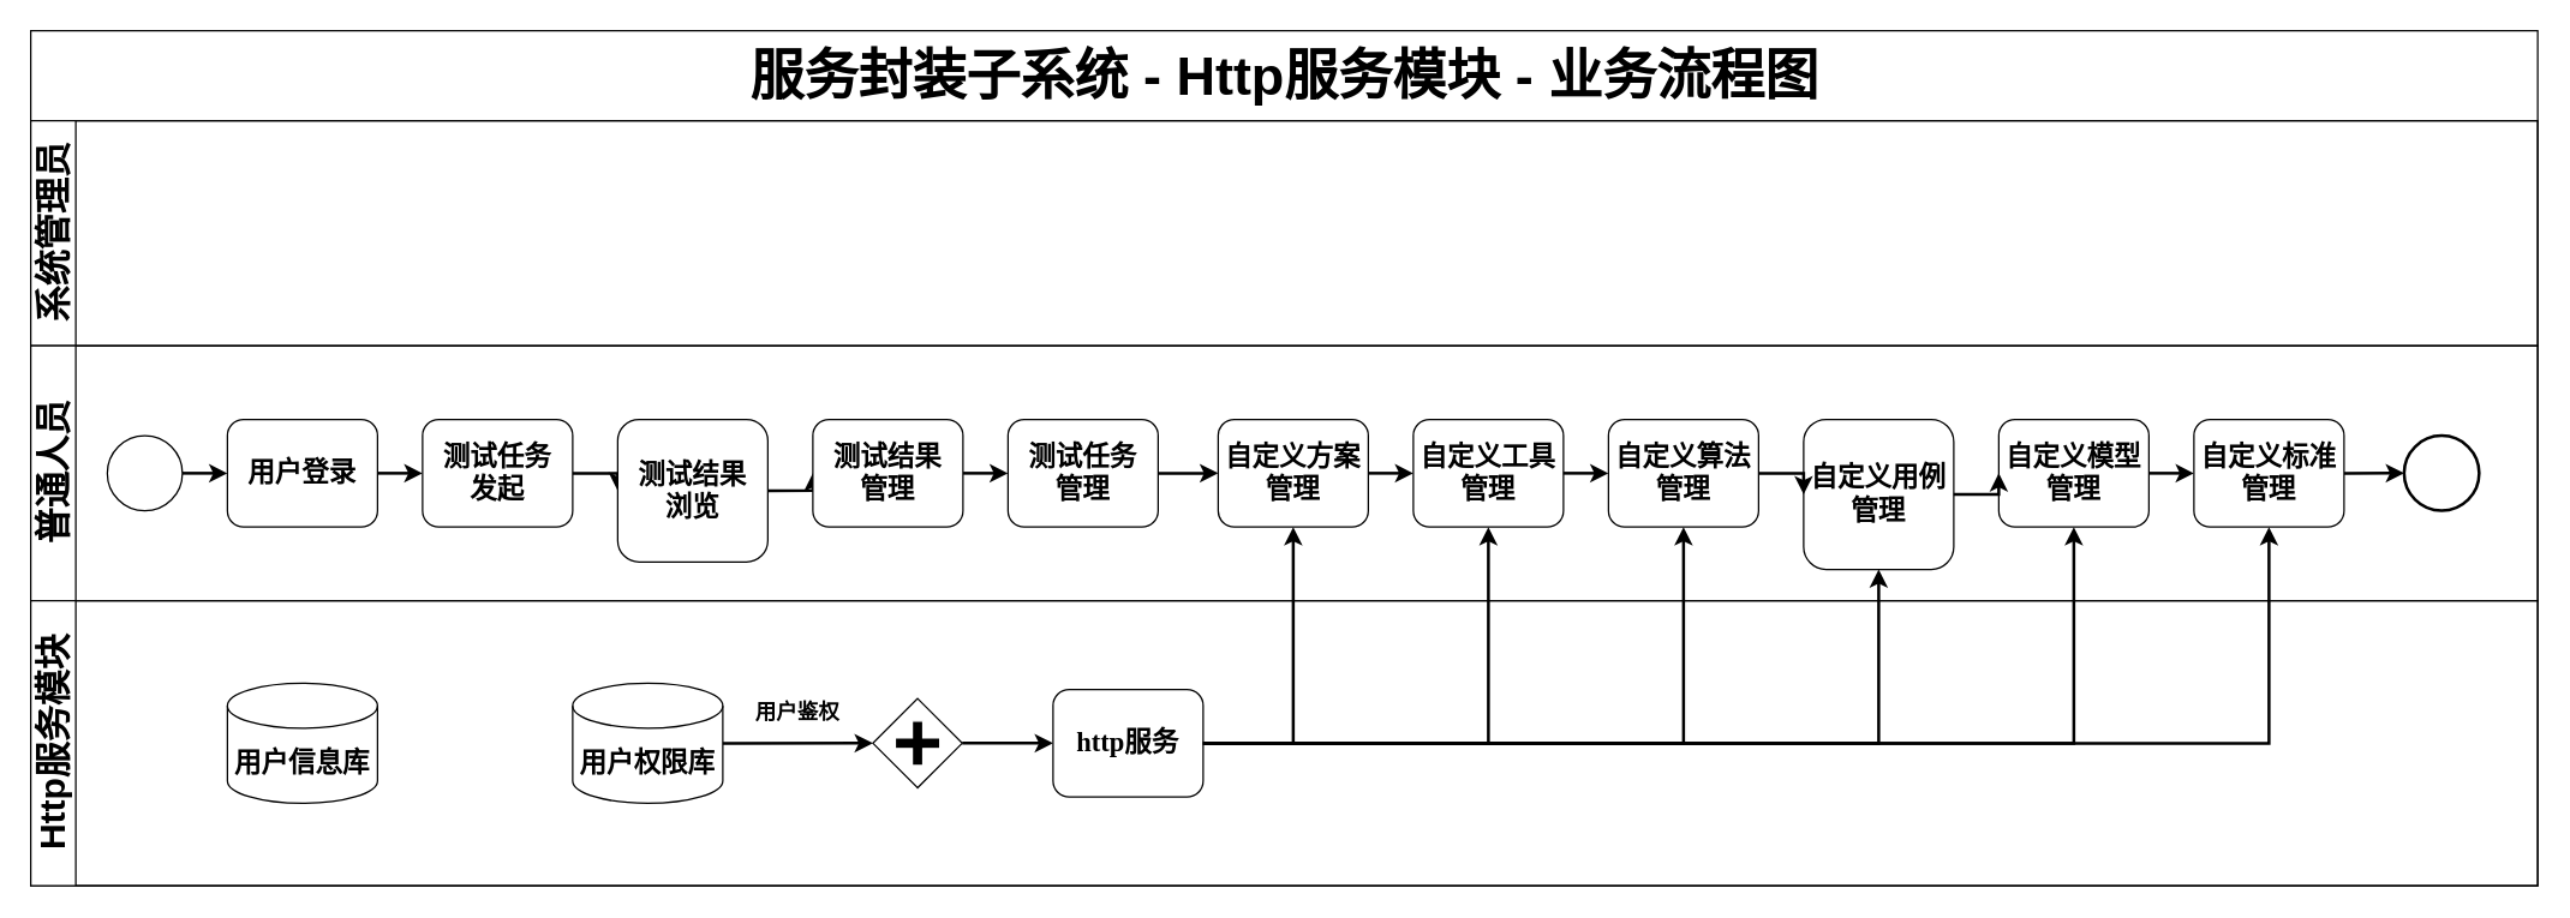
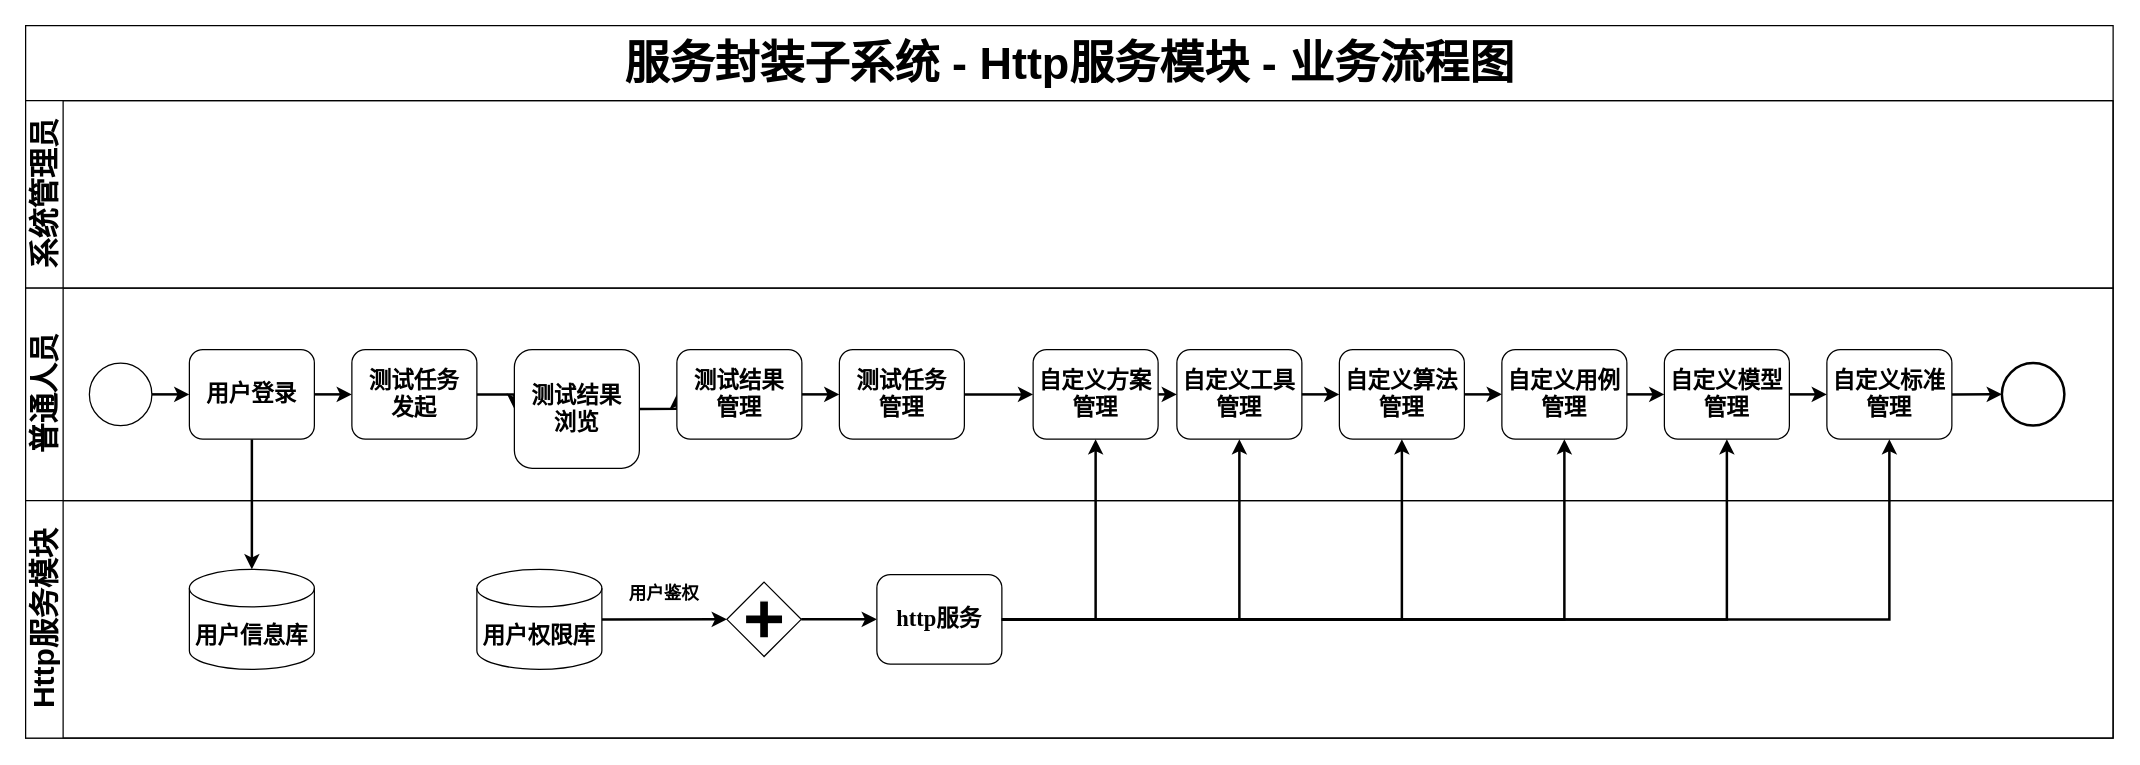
  <mxCell id="0" />
  <mxCell id="1" parent="0" />
  <mxCell id="2" value="&lt;span style=&quot;font-family: &amp;#34;helvetica&amp;#34;&quot;&gt;&lt;font style=&quot;font-size: 36px&quot;&gt;服务封装子系统 - Http服务模块 - 业务流程图&lt;/font&gt;&lt;/span&gt;" style="swimlane;html=1;childLayout=stackLayout;horizontal=1;startSize=60;horizontalStack=0;rounded=0;shadow=0;labelBackgroundColor=none;strokeWidth=1;fontFamily=Verdana;fontSize=8;align=center;" parent="1" vertex="1"><mxGeometry x="20" y="20" width="1670" height="570" as="geometry" /></mxCell>
+ <mxCell id="3" style="edgeStyle=orthogonalEdgeStyle;rounded=0;orthogonalLoop=1;jettySize=auto;html=1;exitX=0.5;exitY=1;exitDx=0;exitDy=0;entryX=0.5;entryY=0;entryDx=0;entryDy=0;entryPerimeter=0;strokeWidth=2;" parent="2" source="9" target="32" edge="1"><mxGeometry relative="1" as="geometry" /></mxCell>
  <mxCell id="4" value="&lt;font style=&quot;font-size: 24px&quot;&gt;系统管理员&lt;/font&gt;" style="swimlane;html=1;startSize=30;horizontal=0;" parent="2" vertex="1"><mxGeometry y="60" width="1670" height="150" as="geometry"><mxRectangle y="20" width="680" height="20" as="alternateBounds" /></mxGeometry></mxCell>
  <mxCell id="5" value="&lt;font style=&quot;font-size: 24px&quot;&gt;普通人员&lt;/font&gt;" style="swimlane;html=1;startSize=30;horizontal=0;" parent="2" vertex="1"><mxGeometry y="210" width="1670" height="170" as="geometry" /></mxCell>
  <mxCell id="6" style="edgeStyle=orthogonalEdgeStyle;rounded=0;orthogonalLoop=1;jettySize=auto;html=1;exitX=1;exitY=0.5;exitDx=0;exitDy=0;entryX=0;entryY=0.5;entryDx=0;entryDy=0;strokeWidth=2;" parent="5" source="7" target="9" edge="1"><mxGeometry relative="1" as="geometry" /></mxCell>
  <mxCell id="7" value="" style="ellipse;whiteSpace=wrap;html=1;rounded=0;shadow=0;labelBackgroundColor=none;strokeWidth=1;fontFamily=Verdana;fontSize=8;align=center;" parent="5" vertex="1"><mxGeometry x="51" y="60" width="50" height="50" as="geometry" /></mxCell>
  <mxCell id="8" style="edgeStyle=orthogonalEdgeStyle;rounded=0;orthogonalLoop=1;jettySize=auto;html=1;exitX=1;exitY=0.5;exitDx=0;exitDy=0;entryX=0;entryY=0.5;entryDx=0;entryDy=0;strokeWidth=2;" parent="5" source="9" target="11" edge="1"><mxGeometry relative="1" as="geometry"><mxPoint x="261" y="85" as="targetPoint" /></mxGeometry></mxCell>
  <mxCell id="9" value="&lt;span style=&quot;font-size: 18px&quot;&gt;&lt;b&gt;用户登录&lt;br&gt;&lt;/b&gt;&lt;/span&gt;" style="rounded=1;whiteSpace=wrap;html=1;shadow=0;labelBackgroundColor=none;strokeWidth=1;fontFamily=Verdana;fontSize=8;align=center;" parent="5" vertex="1"><mxGeometry x="131" y="49.13" width="100" height="71.75" as="geometry" /></mxCell>
  <mxCell id="10" style="edgeStyle=orthogonalEdgeStyle;rounded=0;orthogonalLoop=1;jettySize=auto;html=1;exitX=1;exitY=0.5;exitDx=0;exitDy=0;entryX=0;entryY=0.5;entryDx=0;entryDy=0;strokeWidth=2;" parent="5" source="11" target="13" edge="1"><mxGeometry relative="1" as="geometry" /></mxCell>
  <mxCell id="11" value="&lt;span style=&quot;font-size: 18px&quot;&gt;&lt;b&gt;测试任务&lt;br&gt;发起&lt;br&gt;&lt;/b&gt;&lt;/span&gt;" style="rounded=1;whiteSpace=wrap;html=1;shadow=0;labelBackgroundColor=none;strokeWidth=1;fontFamily=Verdana;fontSize=8;align=center;" parent="5" vertex="1"><mxGeometry x="261" y="49.13" width="100" height="71.75" as="geometry" /></mxCell>
  <mxCell id="12" style="edgeStyle=orthogonalEdgeStyle;rounded=0;orthogonalLoop=1;jettySize=auto;html=1;exitX=1;exitY=0.5;exitDx=0;exitDy=0;entryX=0;entryY=0.5;entryDx=0;entryDy=0;strokeWidth=2;" parent="5" source="13" target="15" edge="1"><mxGeometry relative="1" as="geometry" /></mxCell>
  <mxCell id="13" value="&lt;span style=&quot;font-size: 18px&quot;&gt;&lt;b&gt;测试结果&lt;br&gt;浏览&lt;br&gt;&lt;/b&gt;&lt;/span&gt;" style="rounded=1;whiteSpace=wrap;html=1;shadow=0;labelBackgroundColor=none;strokeWidth=1;fontFamily=Verdana;fontSize=8;align=center;" parent="5" vertex="1"><mxGeometry x="391" y="49.12" width="100" height="95" as="geometry" /></mxCell>
  <mxCell id="14" style="edgeStyle=orthogonalEdgeStyle;rounded=0;orthogonalLoop=1;jettySize=auto;html=1;exitX=1;exitY=0.5;exitDx=0;exitDy=0;entryX=0;entryY=0.5;entryDx=0;entryDy=0;strokeWidth=2;" parent="5" source="15" target="17" edge="1"><mxGeometry relative="1" as="geometry" /></mxCell>
  <mxCell id="15" value="&lt;span style=&quot;font-size: 18px&quot;&gt;&lt;b&gt;测试结果&lt;br&gt;管理&lt;br&gt;&lt;/b&gt;&lt;/span&gt;" style="rounded=1;whiteSpace=wrap;html=1;shadow=0;labelBackgroundColor=none;strokeWidth=1;fontFamily=Verdana;fontSize=8;align=center;" parent="5" vertex="1"><mxGeometry x="521" y="49.12" width="100" height="71.75" as="geometry" /></mxCell>
  <mxCell id="16" style="edgeStyle=orthogonalEdgeStyle;rounded=0;orthogonalLoop=1;jettySize=auto;html=1;exitX=1;exitY=0.5;exitDx=0;exitDy=0;entryX=0;entryY=0.5;entryDx=0;entryDy=0;strokeWidth=2;" parent="5" source="17" target="18" edge="1"><mxGeometry relative="1" as="geometry" /></mxCell>
  <mxCell id="17" value="&lt;span style=&quot;font-size: 18px&quot;&gt;&lt;b&gt;测试任务&lt;br&gt;管理&lt;br&gt;&lt;/b&gt;&lt;/span&gt;" style="rounded=1;whiteSpace=wrap;html=1;shadow=0;labelBackgroundColor=none;strokeWidth=1;fontFamily=Verdana;fontSize=8;align=center;" parent="5" vertex="1"><mxGeometry x="651" y="49.13" width="100" height="71.75" as="geometry" /></mxCell>
- <mxCell id="18" value="&lt;span style=&quot;font-size: 18px&quot;&gt;&lt;b&gt;自定义方案&lt;br&gt;管理&lt;br&gt;&lt;/b&gt;&lt;/span&gt;" style="rounded=1;whiteSpace=wrap;html=1;shadow=0;labelBackgroundColor=none;strokeWidth=1;fontFamily=Verdana;fontSize=8;align=center;" parent="5" vertex="1"><mxGeometry x="791" y="49.12" width="100" height="71.75" as="geometry" /></mxCell>
+ <mxCell id="18" value="&lt;span style=&quot;font-size: 18px&quot;&gt;&lt;b&gt;自定义方案&lt;br&gt;管理&lt;br&gt;&lt;/b&gt;&lt;/span&gt;" style="rounded=1;whiteSpace=wrap;html=1;shadow=0;labelBackgroundColor=none;strokeWidth=1;fontFamily=Verdana;fontSize=8;align=center;" parent="5" vertex="1"><mxGeometry x="806" y="49.12" width="100" height="71.75" as="geometry" /></mxCell>
  <mxCell id="19" value="&lt;b style=&quot;font-size: 18px&quot;&gt;自定义工具&lt;br&gt;管理&lt;/b&gt;&lt;span style=&quot;font-size: 18px&quot;&gt;&lt;b&gt;&lt;br&gt;&lt;/b&gt;&lt;/span&gt;" style="rounded=1;whiteSpace=wrap;html=1;shadow=0;labelBackgroundColor=none;strokeWidth=1;fontFamily=Verdana;fontSize=8;align=center;" parent="5" vertex="1"><mxGeometry x="921" y="49.12" width="100" height="71.75" as="geometry" /></mxCell>
  <mxCell id="20" style="edgeStyle=orthogonalEdgeStyle;rounded=0;orthogonalLoop=1;jettySize=auto;html=1;exitX=1;exitY=0.5;exitDx=0;exitDy=0;entryX=0;entryY=0.5;entryDx=0;entryDy=0;strokeWidth=2;" parent="5" source="18" target="19" edge="1"><mxGeometry relative="1" as="geometry" /></mxCell>
  <mxCell id="21" value="&lt;b style=&quot;font-size: 18px&quot;&gt;自定义算法&lt;br&gt;管理&lt;/b&gt;&lt;span style=&quot;font-size: 18px&quot;&gt;&lt;b&gt;&lt;br&gt;&lt;/b&gt;&lt;/span&gt;" style="rounded=1;whiteSpace=wrap;html=1;shadow=0;labelBackgroundColor=none;strokeWidth=1;fontFamily=Verdana;fontSize=8;align=center;" parent="5" vertex="1"><mxGeometry x="1051" y="49.13" width="100" height="71.75" as="geometry" /></mxCell>
  <mxCell id="22" style="edgeStyle=orthogonalEdgeStyle;rounded=0;orthogonalLoop=1;jettySize=auto;html=1;exitX=1;exitY=0.5;exitDx=0;exitDy=0;entryX=0;entryY=0.5;entryDx=0;entryDy=0;strokeWidth=2;" parent="5" source="19" target="21" edge="1"><mxGeometry relative="1" as="geometry" /></mxCell>
- <mxCell id="23" value="&lt;b style=&quot;font-size: 18px&quot;&gt;自定义用例&lt;br&gt;管理&lt;/b&gt;&lt;span style=&quot;font-size: 18px&quot;&gt;&lt;b&gt;&lt;br&gt;&lt;/b&gt;&lt;/span&gt;" style="rounded=1;whiteSpace=wrap;html=1;shadow=0;labelBackgroundColor=none;strokeWidth=1;fontFamily=Verdana;fontSize=8;align=center;" parent="5" vertex="1"><mxGeometry x="1181" y="49.12" width="100" height="100" as="geometry" /></mxCell>
+ <mxCell id="23" value="&lt;b style=&quot;font-size: 18px&quot;&gt;自定义用例&lt;br&gt;管理&lt;/b&gt;&lt;span style=&quot;font-size: 18px&quot;&gt;&lt;b&gt;&lt;br&gt;&lt;/b&gt;&lt;/span&gt;" style="rounded=1;whiteSpace=wrap;html=1;shadow=0;labelBackgroundColor=none;strokeWidth=1;fontFamily=Verdana;fontSize=8;align=center;" parent="5" vertex="1"><mxGeometry x="1181" y="49.12" width="100" height="71.75" as="geometry" /></mxCell>
  <mxCell id="24" style="edgeStyle=orthogonalEdgeStyle;rounded=0;orthogonalLoop=1;jettySize=auto;html=1;exitX=1;exitY=0.5;exitDx=0;exitDy=0;entryX=0;entryY=0.5;entryDx=0;entryDy=0;strokeWidth=2;" parent="5" source="21" target="23" edge="1"><mxGeometry relative="1" as="geometry" /></mxCell>
  <mxCell id="25" value="&lt;b style=&quot;font-size: 18px&quot;&gt;自定义模型&lt;br&gt;管理&lt;/b&gt;&lt;span style=&quot;font-size: 18px&quot;&gt;&lt;b&gt;&lt;br&gt;&lt;/b&gt;&lt;/span&gt;" style="rounded=1;whiteSpace=wrap;html=1;shadow=0;labelBackgroundColor=none;strokeWidth=1;fontFamily=Verdana;fontSize=8;align=center;" parent="5" vertex="1"><mxGeometry x="1311" y="49.12" width="100" height="71.75" as="geometry" /></mxCell>
  <mxCell id="26" style="edgeStyle=orthogonalEdgeStyle;rounded=0;orthogonalLoop=1;jettySize=auto;html=1;exitX=1;exitY=0.5;exitDx=0;exitDy=0;entryX=0;entryY=0.5;entryDx=0;entryDy=0;strokeWidth=2;" parent="5" source="23" target="25" edge="1"><mxGeometry relative="1" as="geometry" /></mxCell>
  <mxCell id="27" style="edgeStyle=orthogonalEdgeStyle;rounded=0;orthogonalLoop=1;jettySize=auto;html=1;exitX=1;exitY=0.5;exitDx=0;exitDy=0;entryX=0;entryY=0.5;entryDx=0;entryDy=0;strokeWidth=2;" parent="5" source="28" target="30" edge="1"><mxGeometry relative="1" as="geometry" /></mxCell>
  <mxCell id="28" value="&lt;b style=&quot;font-size: 18px&quot;&gt;自定义标准&lt;br&gt;管理&lt;/b&gt;&lt;span style=&quot;font-size: 18px&quot;&gt;&lt;b&gt;&lt;br&gt;&lt;/b&gt;&lt;/span&gt;" style="rounded=1;whiteSpace=wrap;html=1;shadow=0;labelBackgroundColor=none;strokeWidth=1;fontFamily=Verdana;fontSize=8;align=center;" parent="5" vertex="1"><mxGeometry x="1441" y="49.13" width="100" height="71.75" as="geometry" /></mxCell>
  <mxCell id="29" style="edgeStyle=orthogonalEdgeStyle;rounded=0;orthogonalLoop=1;jettySize=auto;html=1;exitX=1;exitY=0.5;exitDx=0;exitDy=0;entryX=0;entryY=0.5;entryDx=0;entryDy=0;strokeWidth=2;" parent="5" source="25" target="28" edge="1"><mxGeometry relative="1" as="geometry" /></mxCell>
  <mxCell id="30" value="" style="ellipse;whiteSpace=wrap;html=1;rounded=0;shadow=0;labelBackgroundColor=none;strokeWidth=2;fontFamily=Verdana;fontSize=8;align=center;" parent="5" vertex="1"><mxGeometry x="1581" y="59.99" width="50" height="50" as="geometry" /></mxCell>
  <mxCell id="31" value="&lt;font style=&quot;font-size: 24px&quot;&gt;Http服务模块&lt;/font&gt;" style="swimlane;html=1;startSize=30;horizontal=0;" parent="2" vertex="1"><mxGeometry y="380" width="1670" height="190" as="geometry" /></mxCell>
  <mxCell id="32" value="&lt;span style=&quot;font-size: 18px&quot;&gt;&lt;b&gt;用户信息库&lt;/b&gt;&lt;/span&gt;" style="shape=cylinder3;whiteSpace=wrap;html=1;boundedLbl=1;backgroundOutline=1;size=15;" parent="31" vertex="1"><mxGeometry x="131" y="55" width="100" height="80" as="geometry" /></mxCell>
  <mxCell id="33" style="edgeStyle=orthogonalEdgeStyle;rounded=0;orthogonalLoop=1;jettySize=auto;html=1;exitX=1;exitY=0.5;exitDx=0;exitDy=0;exitPerimeter=0;entryX=0;entryY=0.5;entryDx=0;entryDy=0;strokeWidth=2;" parent="31" source="34" target="36" edge="1"><mxGeometry relative="1" as="geometry" /></mxCell>
  <mxCell id="34" value="&lt;span style=&quot;font-size: 18px&quot;&gt;&lt;b&gt;用户权限库&lt;/b&gt;&lt;/span&gt;" style="shape=cylinder3;whiteSpace=wrap;html=1;boundedLbl=1;backgroundOutline=1;size=15;" parent="31" vertex="1"><mxGeometry x="361" y="55.01" width="100" height="80" as="geometry" /></mxCell>
  <mxCell id="35" style="edgeStyle=orthogonalEdgeStyle;rounded=0;orthogonalLoop=1;jettySize=auto;html=1;exitX=1;exitY=0.5;exitDx=0;exitDy=0;entryX=0;entryY=0.5;entryDx=0;entryDy=0;strokeWidth=2;" edge="1" parent="31" source="36" target="38"><mxGeometry relative="1" as="geometry" /></mxCell>
  <mxCell id="36" value="" style="shape=mxgraph.bpmn.shape;html=1;verticalLabelPosition=bottom;labelBackgroundColor=#ffffff;verticalAlign=top;perimeter=rhombusPerimeter;background=gateway;outline=none;symbol=parallelGw;rounded=1;shadow=0;strokeWidth=1;fontFamily=Verdana;fontSize=8;align=center;" parent="31" vertex="1"><mxGeometry x="561" y="65.24" width="59.5" height="59.5" as="geometry" /></mxCell>
  <mxCell id="37" value="&lt;font style=&quot;font-size: 14px&quot;&gt;&lt;b&gt;用户鉴权&lt;/b&gt;&lt;/font&gt;" style="text;html=1;strokeColor=none;fillColor=none;align=center;verticalAlign=middle;whiteSpace=wrap;rounded=0;" parent="31" vertex="1"><mxGeometry x="481" y="59.12" width="60" height="30" as="geometry" /></mxCell>
  <mxCell id="38" value="&lt;span style=&quot;font-size: 18px&quot;&gt;&lt;b&gt;http服务&lt;br&gt;&lt;/b&gt;&lt;/span&gt;" style="rounded=1;whiteSpace=wrap;html=1;shadow=0;labelBackgroundColor=none;strokeWidth=1;fontFamily=Verdana;fontSize=8;align=center;" vertex="1" parent="31"><mxGeometry x="681" y="59.12" width="100" height="71.75" as="geometry" /></mxCell>
  <mxCell id="39" style="edgeStyle=orthogonalEdgeStyle;rounded=0;orthogonalLoop=1;jettySize=auto;html=1;exitX=1;exitY=0.5;exitDx=0;exitDy=0;entryX=0.5;entryY=1;entryDx=0;entryDy=0;strokeWidth=2;" parent="2" source="38" target="18" edge="1"><mxGeometry relative="1" as="geometry" /></mxCell>
  <mxCell id="40" style="edgeStyle=orthogonalEdgeStyle;rounded=0;orthogonalLoop=1;jettySize=auto;html=1;entryX=0.5;entryY=1;entryDx=0;entryDy=0;strokeWidth=2;exitX=1;exitY=0.5;exitDx=0;exitDy=0;" parent="2" source="38" target="19" edge="1"><mxGeometry relative="1" as="geometry"><mxPoint x="841" y="475" as="sourcePoint" /></mxGeometry></mxCell>
  <mxCell id="41" style="edgeStyle=orthogonalEdgeStyle;rounded=0;orthogonalLoop=1;jettySize=auto;html=1;entryX=0.5;entryY=1;entryDx=0;entryDy=0;strokeWidth=2;exitX=1;exitY=0.5;exitDx=0;exitDy=0;" parent="2" source="38" target="21" edge="1"><mxGeometry relative="1" as="geometry"><mxPoint x="841" y="475" as="sourcePoint" /></mxGeometry></mxCell>
  <mxCell id="42" style="edgeStyle=orthogonalEdgeStyle;rounded=0;orthogonalLoop=1;jettySize=auto;html=1;entryX=0.5;entryY=1;entryDx=0;entryDy=0;strokeWidth=2;exitX=1;exitY=0.5;exitDx=0;exitDy=0;" parent="2" source="38" target="23" edge="1"><mxGeometry relative="1" as="geometry"><mxPoint x="841" y="475" as="sourcePoint" /></mxGeometry></mxCell>
  <mxCell id="43" style="edgeStyle=orthogonalEdgeStyle;rounded=0;orthogonalLoop=1;jettySize=auto;html=1;exitX=1;exitY=0.5;exitDx=0;exitDy=0;entryX=0.5;entryY=1;entryDx=0;entryDy=0;strokeWidth=2;" parent="2" source="38" target="25" edge="1"><mxGeometry relative="1" as="geometry" /></mxCell>
  <mxCell id="44" style="edgeStyle=orthogonalEdgeStyle;rounded=0;orthogonalLoop=1;jettySize=auto;html=1;entryX=0.5;entryY=1;entryDx=0;entryDy=0;strokeWidth=2;exitX=1;exitY=0.5;exitDx=0;exitDy=0;" parent="2" source="38" target="28" edge="1"><mxGeometry relative="1" as="geometry"><mxPoint x="841" y="475" as="sourcePoint" /></mxGeometry></mxCell>
